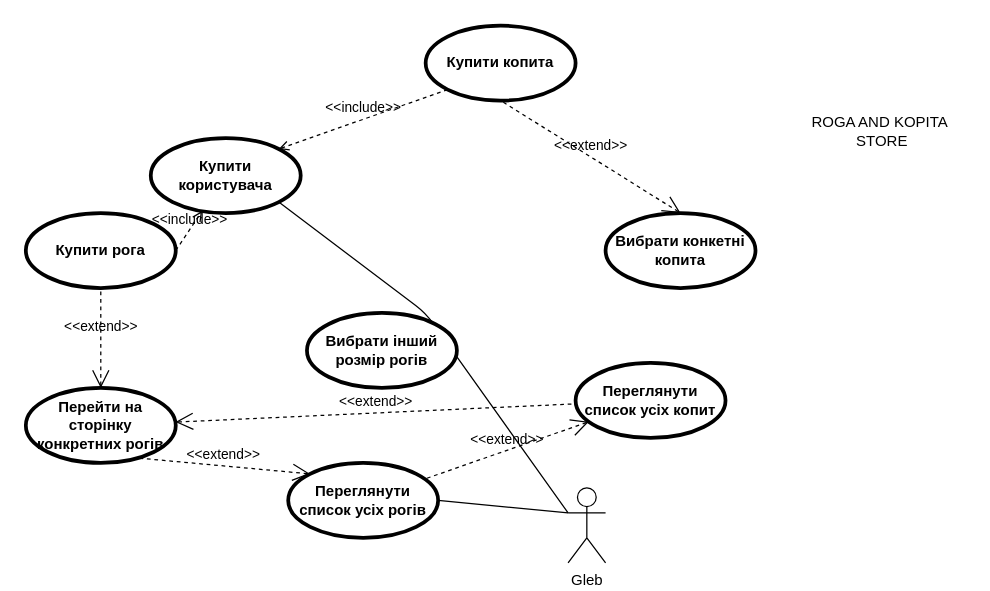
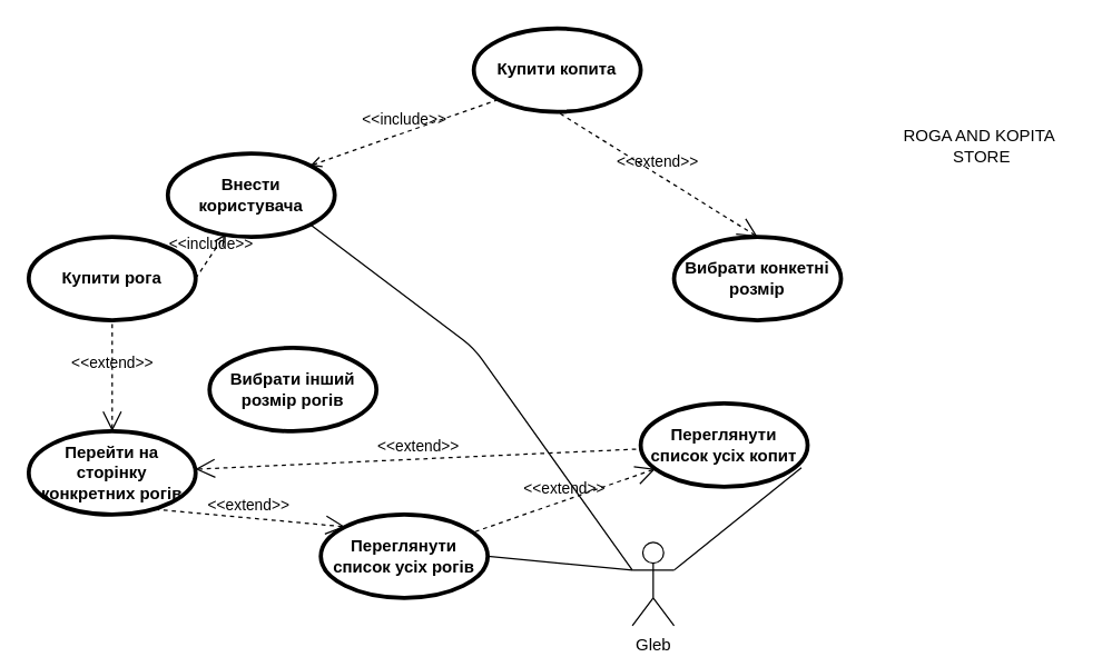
  <mxCell id="0" />
  <mxCell id="1" parent="0" />
  <mxCell id="2" value="Gleb" style="shape=umlActor;html=1;verticalLabelPosition=bottom;verticalAlign=top;align=center;" vertex="1" parent="1"><mxGeometry x="454" y="390" width="30" height="60" as="geometry" /></mxCell>
  <mxCell id="3" value="Перейти на сторінку конкретних рогів" style="shape=ellipse;html=1;strokeWidth=3;fontStyle=1;whiteSpace=wrap;align=center;perimeter=ellipsePerimeter;" vertex="1" parent="1"><mxGeometry x="20" y="310" width="120" height="60" as="geometry" /></mxCell>
- <mxCell id="4" value="Вибрати конкетні копита" style="shape=ellipse;html=1;strokeWidth=3;fontStyle=1;whiteSpace=wrap;align=center;perimeter=ellipsePerimeter;" vertex="1" parent="1"><mxGeometry x="484" y="170" width="120" height="60" as="geometry" /></mxCell>
- <mxCell id="5" value="Купити користувача" style="shape=ellipse;html=1;strokeWidth=3;fontStyle=1;whiteSpace=wrap;align=center;perimeter=ellipsePerimeter;" vertex="1" parent="1"><mxGeometry x="120" y="110" width="120" height="60" as="geometry" /></mxCell>
+ <mxCell id="4" value="Вибрати конкетні розмір" style="shape=ellipse;html=1;strokeWidth=3;fontStyle=1;whiteSpace=wrap;align=center;perimeter=ellipsePerimeter;" vertex="1" parent="1"><mxGeometry x="484" y="170" width="120" height="60" as="geometry" /></mxCell>
+ <mxCell id="5" value="Внести користувача" style="shape=ellipse;html=1;strokeWidth=3;fontStyle=1;whiteSpace=wrap;align=center;perimeter=ellipsePerimeter;" vertex="1" parent="1"><mxGeometry x="120" y="110" width="120" height="60" as="geometry" /></mxCell>
  <mxCell id="6" value="Переглянути список усіх рогів" style="shape=ellipse;html=1;strokeWidth=3;fontStyle=1;whiteSpace=wrap;align=center;perimeter=ellipsePerimeter;" vertex="1" parent="1"><mxGeometry x="230" y="370" width="120" height="60" as="geometry" /></mxCell>
  <mxCell id="7" value="Переглянути список усіх копит" style="shape=ellipse;html=1;strokeWidth=3;fontStyle=1;whiteSpace=wrap;align=center;perimeter=ellipsePerimeter;" vertex="1" parent="1"><mxGeometry x="460" y="290" width="120" height="60" as="geometry" /></mxCell>
+ <mxCell id="8" value="" style="edgeStyle=none;html=1;endArrow=none;verticalAlign=bottom;exitX=1;exitY=0.333;exitDx=0;exitDy=0;exitPerimeter=0;entryX=0.963;entryY=0.77;entryDx=0;entryDy=0;entryPerimeter=0;" edge="1" parent="1" source="2" target="7"><mxGeometry width="160" relative="1" as="geometry"><mxPoint x="370" y="410" as="sourcePoint" /><mxPoint x="530" y="410" as="targetPoint" /></mxGeometry></mxCell>
  <mxCell id="9" value="" style="edgeStyle=none;html=1;endArrow=none;verticalAlign=bottom;exitX=1;exitY=0.5;exitDx=0;exitDy=0;entryX=0;entryY=0.333;entryDx=0;entryDy=0;entryPerimeter=0;" edge="1" parent="1" source="6" target="2"><mxGeometry width="160" relative="1" as="geometry"><mxPoint x="370" y="410" as="sourcePoint" /><mxPoint x="530" y="410" as="targetPoint" /></mxGeometry></mxCell>
  <mxCell id="10" value="" style="edgeStyle=none;html=1;endArrow=none;verticalAlign=bottom;entryX=1;entryY=1;entryDx=0;entryDy=0;" edge="1" parent="1" target="5"><mxGeometry width="160" relative="1" as="geometry"><mxPoint x="454" y="410" as="sourcePoint" /><mxPoint x="465.56" y="346.2" as="targetPoint" /><Array as="points"><mxPoint x="340" y="250" /></Array></mxGeometry></mxCell>
  <mxCell id="11" value="ROGA AND KOPITA&amp;nbsp; &lt;br&gt;STORE" style="text;html=1;align=center;verticalAlign=middle;resizable=0;points=[];autosize=1;strokeColor=none;" vertex="1" parent="1"><mxGeometry x="640" y="90" width="130" height="30" as="geometry" /></mxCell>
  <mxCell id="12" value="Купити рога" style="shape=ellipse;html=1;strokeWidth=3;fontStyle=1;whiteSpace=wrap;align=center;perimeter=ellipsePerimeter;" vertex="1" parent="1"><mxGeometry x="20" y="170" width="120" height="60" as="geometry" /></mxCell>
  <mxCell id="13" value="Купити копита" style="shape=ellipse;html=1;strokeWidth=3;fontStyle=1;whiteSpace=wrap;align=center;perimeter=ellipsePerimeter;" vertex="1" parent="1"><mxGeometry x="340" y="20" width="120" height="60" as="geometry" /></mxCell>
  <mxCell id="14" value="&amp;lt;&amp;lt;include&amp;gt;&amp;gt;" style="edgeStyle=none;html=1;endArrow=open;verticalAlign=bottom;dashed=1;labelBackgroundColor=none;exitX=1;exitY=0.5;exitDx=0;exitDy=0;" edge="1" parent="1" source="12" target="5"><mxGeometry width="160" relative="1" as="geometry"><mxPoint x="370" y="260" as="sourcePoint" /><mxPoint x="530" y="260" as="targetPoint" /></mxGeometry></mxCell>
  <mxCell id="15" value="&amp;lt;&amp;lt;include&amp;gt;&amp;gt;" style="edgeStyle=none;html=1;endArrow=open;verticalAlign=bottom;dashed=1;labelBackgroundColor=none;exitX=0;exitY=1;exitDx=0;exitDy=0;entryX=1;entryY=0;entryDx=0;entryDy=0;" edge="1" parent="1" source="13" target="5"><mxGeometry width="160" relative="1" as="geometry"><mxPoint x="150" y="210" as="sourcePoint" /><mxPoint x="200.968" y="214.633" as="targetPoint" /></mxGeometry></mxCell>
  <mxCell id="16" value="&amp;lt;&amp;lt;extend&amp;gt;&amp;gt;" style="edgeStyle=none;html=1;startArrow=open;endArrow=none;startSize=12;verticalAlign=bottom;dashed=1;labelBackgroundColor=none;exitX=0.5;exitY=0;exitDx=0;exitDy=0;entryX=0.5;entryY=1;entryDx=0;entryDy=0;" edge="1" parent="1" source="4" target="13"><mxGeometry width="160" relative="1" as="geometry"><mxPoint x="370" y="260" as="sourcePoint" /><mxPoint x="530" y="260" as="targetPoint" /></mxGeometry></mxCell>
  <mxCell id="17" value="&amp;lt;&amp;lt;extend&amp;gt;&amp;gt;" style="edgeStyle=none;html=1;startArrow=open;endArrow=none;startSize=12;verticalAlign=bottom;dashed=1;labelBackgroundColor=none;" edge="1" parent="1" source="7" target="6"><mxGeometry width="160" relative="1" as="geometry"><mxPoint x="553" y="230" as="sourcePoint" /><mxPoint x="529" y="160" as="targetPoint" /></mxGeometry></mxCell>
  <mxCell id="18" value="&amp;lt;&amp;lt;extend&amp;gt;&amp;gt;" style="edgeStyle=none;html=1;startArrow=open;endArrow=none;startSize=12;verticalAlign=bottom;dashed=1;labelBackgroundColor=none;entryX=0.738;entryY=0.933;entryDx=0;entryDy=0;entryPerimeter=0;exitX=0;exitY=0;exitDx=0;exitDy=0;" edge="1" parent="1" source="6" target="3"><mxGeometry width="160" relative="1" as="geometry"><mxPoint x="360.044" y="320" as="sourcePoint" /><mxPoint x="300" y="289.92" as="targetPoint" /></mxGeometry></mxCell>
  <mxCell id="19" value="&amp;lt;&amp;lt;extend&amp;gt;&amp;gt;" style="edgeStyle=none;html=1;startArrow=open;endArrow=none;startSize=12;verticalAlign=bottom;dashed=1;labelBackgroundColor=none;" edge="1" parent="1" source="3" target="12"><mxGeometry width="160" relative="1" as="geometry"><mxPoint x="110" y="280" as="sourcePoint" /><mxPoint x="198.56" y="325.98" as="targetPoint" /></mxGeometry></mxCell>
- <mxCell id="20" value="Вибрати інший розмір рогів" style="shape=ellipse;html=1;strokeWidth=3;fontStyle=1;whiteSpace=wrap;align=center;perimeter=ellipsePerimeter;" vertex="1" parent="1"><mxGeometry x="245" y="250" width="120" height="60" as="geometry" /></mxCell>
+ <mxCell id="20" value="Вибрати інший розмір рогів" style="shape=ellipse;html=1;strokeWidth=3;fontStyle=1;whiteSpace=wrap;align=center;perimeter=ellipsePerimeter;" vertex="1" parent="1"><mxGeometry x="150" y="250" width="120" height="60" as="geometry" /></mxCell>
  <mxCell id="21" value="&amp;lt;&amp;lt;extend&amp;gt;&amp;gt;" style="edgeStyle=none;html=1;startArrow=open;endArrow=none;startSize=12;verticalAlign=bottom;dashed=1;labelBackgroundColor=none;" edge="1" parent="1" source="3" target="7"><mxGeometry width="160" relative="1" as="geometry"><mxPoint x="257.574" y="388.787" as="sourcePoint" /><mxPoint x="118.56" y="375.98" as="targetPoint" /></mxGeometry></mxCell>
